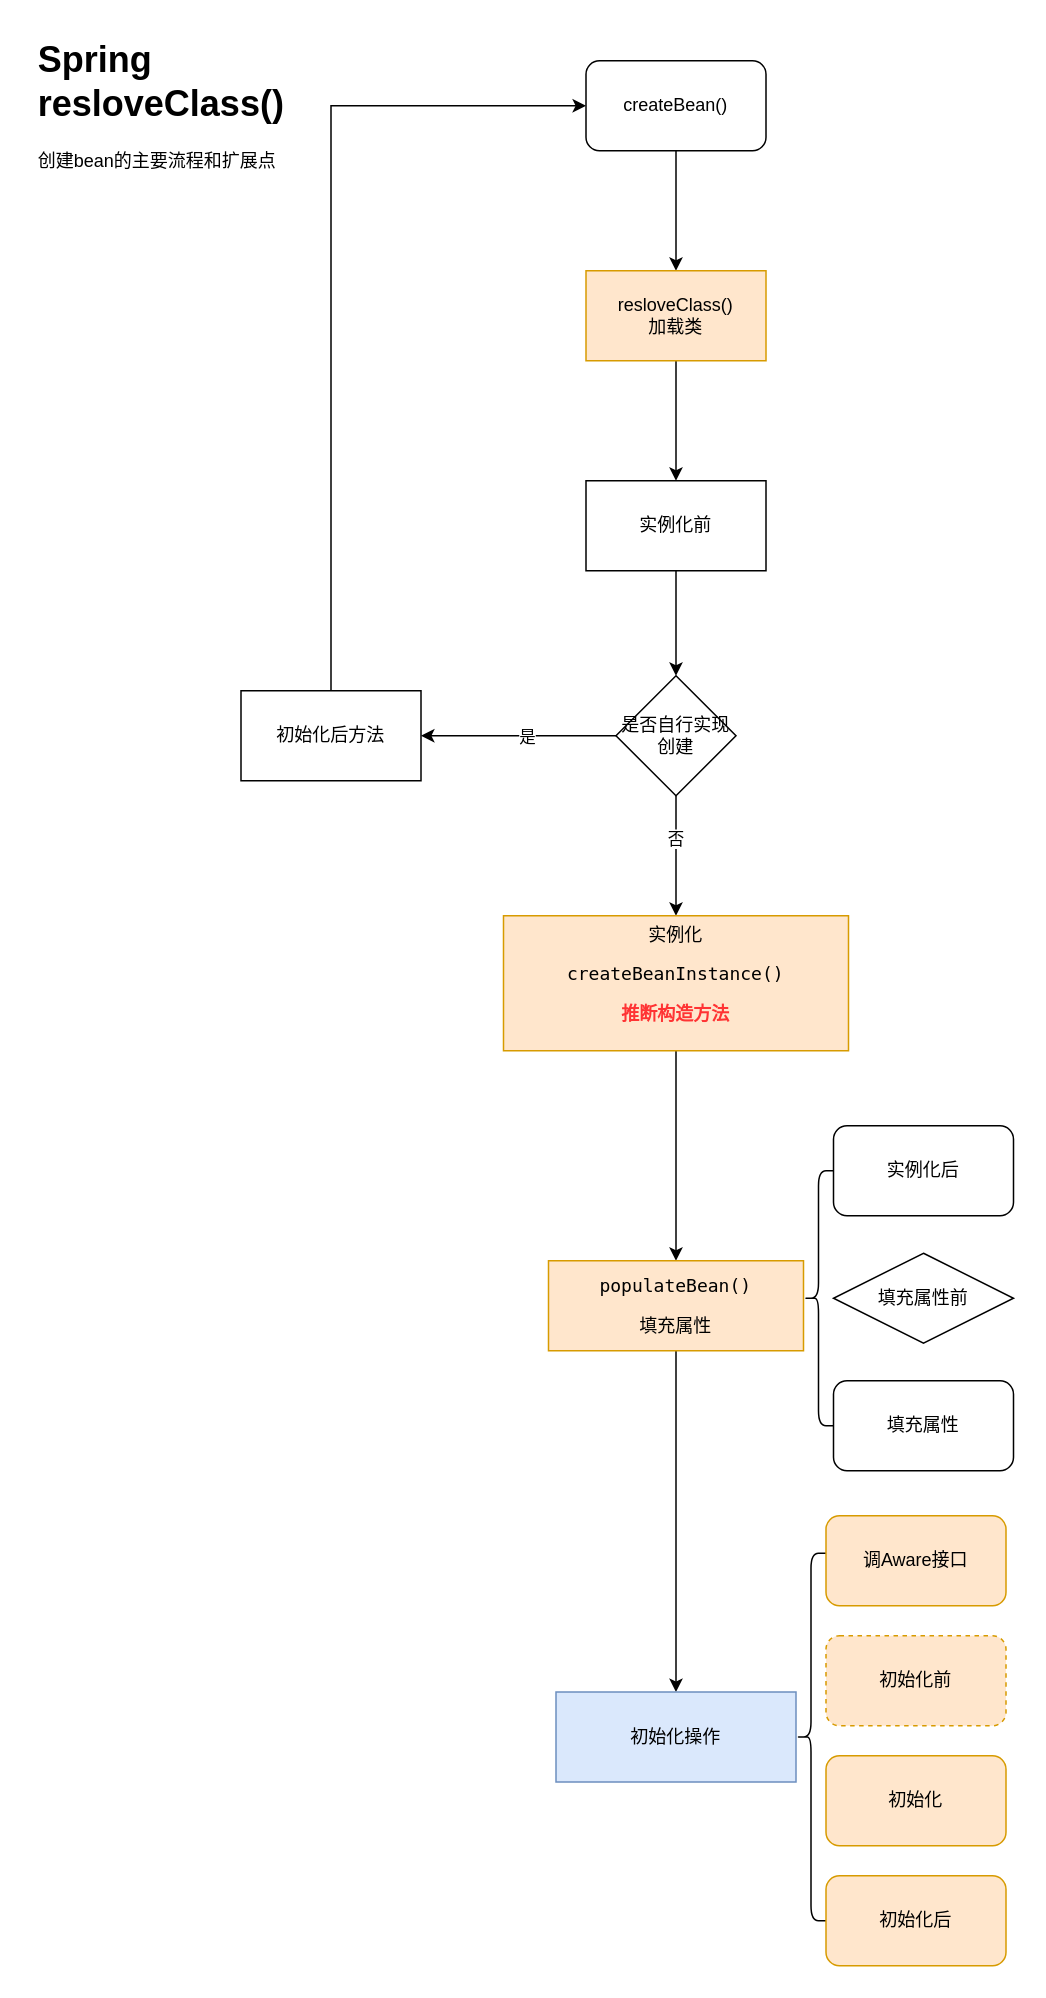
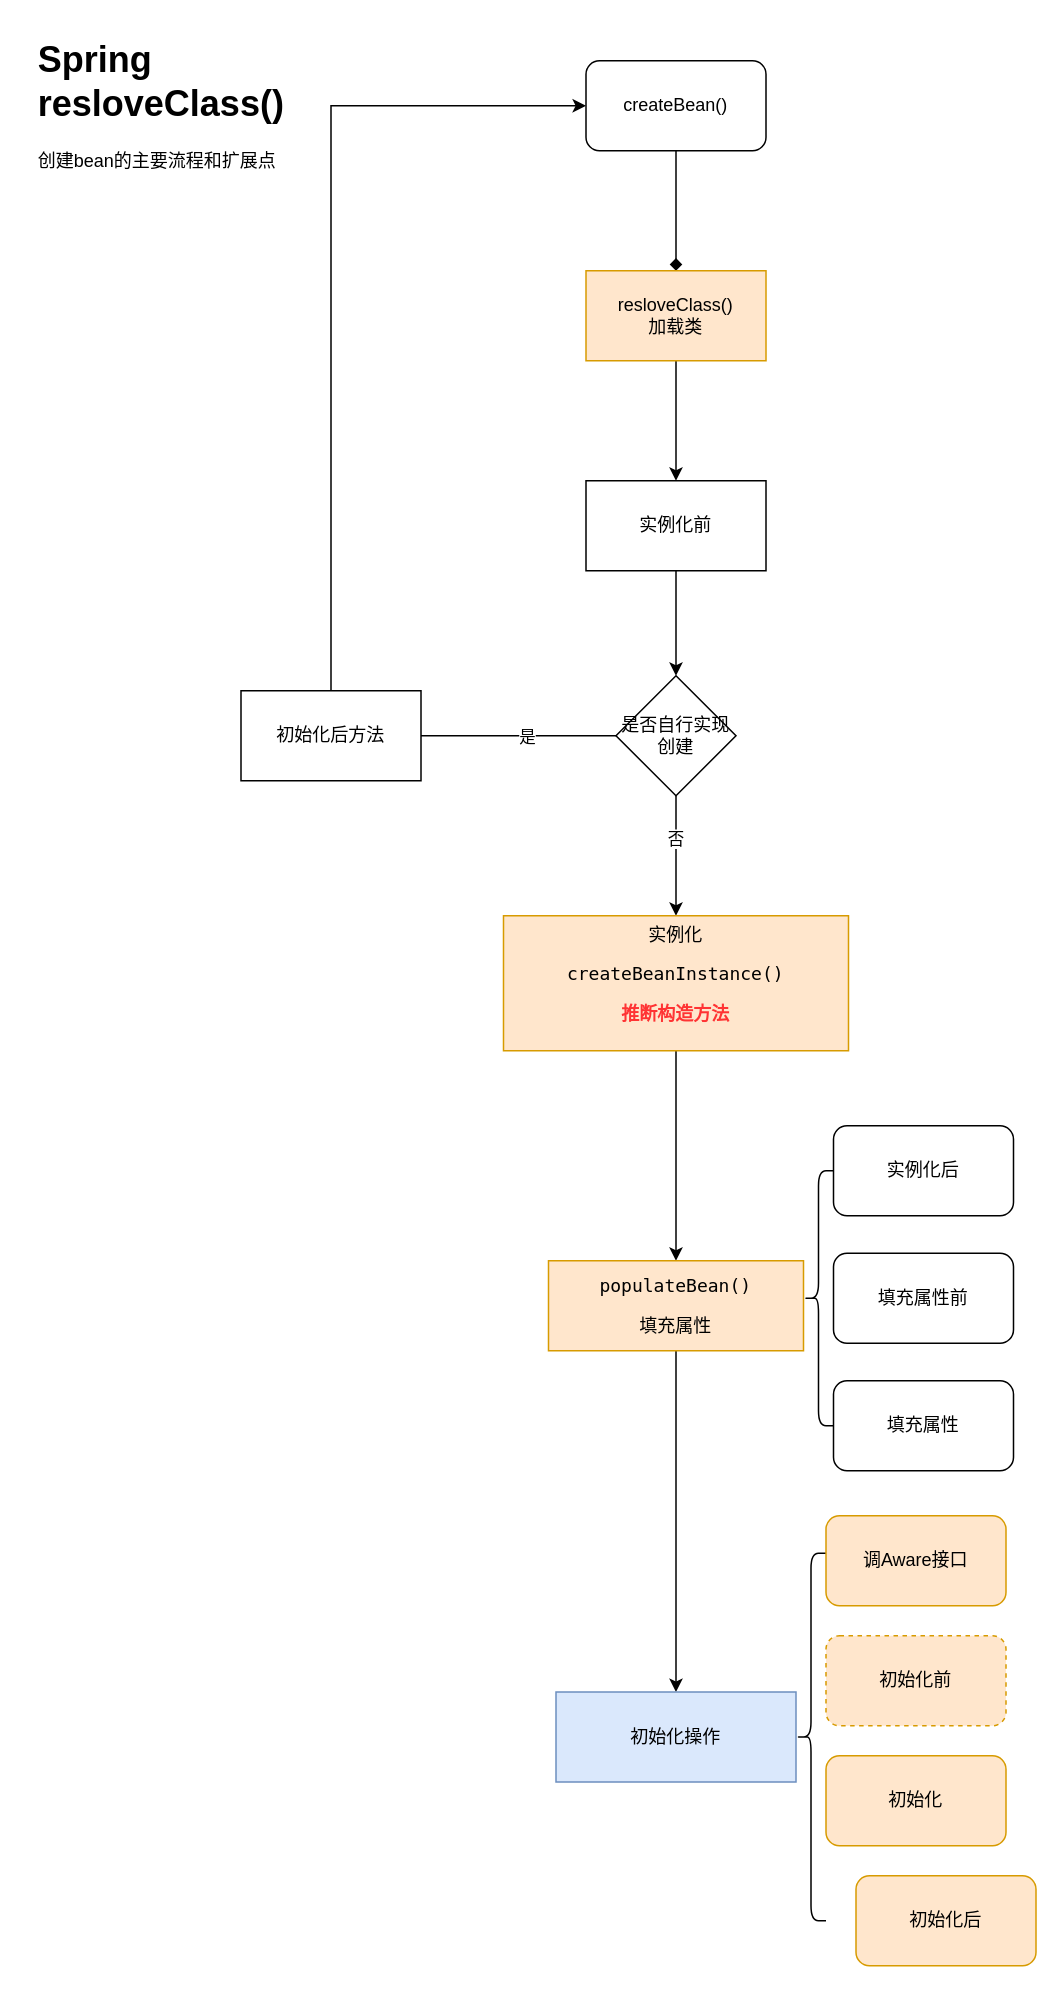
  <mxCell id="0" />
  <mxCell id="1" parent="0" />
  <mxCell id="2" value="&lt;h1&gt;Spring resloveClass()&lt;/h1&gt;&lt;div&gt;创建bean的主要流程和扩展点&lt;/div&gt;" style="text;html=1;strokeColor=none;fillColor=none;spacing=5;spacingTop=-20;whiteSpace=wrap;overflow=hidden;rounded=0;" parent="1" vertex="1"><mxGeometry x="20" y="20" width="190" height="120" as="geometry" /></mxCell>
- <mxCell id="3" style="edgeStyle=orthogonalEdgeStyle;rounded=0;orthogonalLoop=1;jettySize=auto;html=1;exitX=0.5;exitY=1;exitDx=0;exitDy=0;entryX=0.5;entryY=0;entryDx=0;entryDy=0;" parent="1" source="4" target="6" edge="1"><mxGeometry relative="1" as="geometry" /></mxCell>
+ <mxCell id="3" style="edgeStyle=orthogonalEdgeStyle;rounded=0;orthogonalLoop=1;jettySize=auto;html=1;exitX=0.5;exitY=1;exitDx=0;exitDy=0;entryX=0.5;entryY=0;entryDx=0;entryDy=0;endArrow=diamond;" parent="1" source="4" target="6" edge="1"><mxGeometry relative="1" as="geometry" /></mxCell>
  <mxCell id="4" value="createBean()" style="rounded=1;whiteSpace=wrap;html=1;" parent="1" vertex="1"><mxGeometry x="390" y="40" width="120" height="60" as="geometry" /></mxCell>
  <mxCell id="5" value="" style="edgeStyle=orthogonalEdgeStyle;rounded=0;orthogonalLoop=1;jettySize=auto;html=1;" parent="1" source="6" target="8" edge="1"><mxGeometry relative="1" as="geometry" /></mxCell>
  <mxCell id="6" value="resloveClass()&lt;br&gt;加载类" style="rounded=0;whiteSpace=wrap;html=1;fillColor=#ffe6cc;strokeColor=#d79b00;" parent="1" vertex="1"><mxGeometry x="390" y="180" width="120" height="60" as="geometry" /></mxCell>
  <mxCell id="7" value="" style="edgeStyle=orthogonalEdgeStyle;rounded=0;orthogonalLoop=1;jettySize=auto;html=1;" parent="1" source="8" target="13" edge="1"><mxGeometry relative="1" as="geometry" /></mxCell>
  <mxCell id="8" value="实例化前" style="whiteSpace=wrap;html=1;rounded=0;" parent="1" vertex="1"><mxGeometry x="390" y="320" width="120" height="60" as="geometry" /></mxCell>
  <mxCell id="9" value="" style="edgeStyle=orthogonalEdgeStyle;rounded=0;orthogonalLoop=1;jettySize=auto;html=1;" parent="1" source="13" target="15" edge="1"><mxGeometry relative="1" as="geometry" /></mxCell>
  <mxCell id="10" value="否" style="edgeLabel;html=1;align=center;verticalAlign=middle;resizable=0;points=[];" parent="9" vertex="1" connectable="0"><mxGeometry x="-0.289" y="-1" relative="1" as="geometry"><mxPoint as="offset" /></mxGeometry></mxCell>
- <mxCell id="11" value="" style="edgeStyle=orthogonalEdgeStyle;rounded=0;orthogonalLoop=1;jettySize=auto;html=1;" parent="1" source="13" target="17" edge="1"><mxGeometry relative="1" as="geometry" /></mxCell>
+ <mxCell id="11" value="" style="edgeStyle=orthogonalEdgeStyle;rounded=0;orthogonalLoop=1;jettySize=auto;html=1;endArrow=none;" parent="1" source="13" target="17" edge="1"><mxGeometry relative="1" as="geometry" /></mxCell>
  <mxCell id="12" value="是" style="edgeLabel;html=1;align=center;verticalAlign=middle;resizable=0;points=[];" parent="11" vertex="1" connectable="0"><mxGeometry x="0.233" y="3" relative="1" as="geometry"><mxPoint x="20" y="-3" as="offset" /></mxGeometry></mxCell>
  <mxCell id="13" value="是否自行实现创建" style="rhombus;whiteSpace=wrap;html=1;rounded=0;" parent="1" vertex="1"><mxGeometry x="410" y="450" width="80" height="80" as="geometry" /></mxCell>
  <mxCell id="14" value="" style="edgeStyle=orthogonalEdgeStyle;rounded=0;orthogonalLoop=1;jettySize=auto;html=1;" parent="1" source="15" target="19" edge="1"><mxGeometry relative="1" as="geometry" /></mxCell>
  <mxCell id="15" value="实例化&lt;br&gt;&lt;pre&gt;createBeanInstance()&lt;/pre&gt;&lt;pre&gt;&lt;b&gt;&lt;font color=&quot;#ff3333&quot;&gt;推断构造方法&lt;/font&gt;&lt;/b&gt;&lt;/pre&gt;" style="whiteSpace=wrap;html=1;rounded=0;fillColor=#ffe6cc;strokeColor=#d79b00;" parent="1" vertex="1"><mxGeometry x="335" y="610" width="230" height="90" as="geometry" /></mxCell>
  <mxCell id="16" style="edgeStyle=orthogonalEdgeStyle;rounded=0;orthogonalLoop=1;jettySize=auto;html=1;exitX=0.5;exitY=0;exitDx=0;exitDy=0;entryX=0;entryY=0.5;entryDx=0;entryDy=0;" parent="1" source="17" target="4" edge="1"><mxGeometry relative="1" as="geometry" /></mxCell>
  <mxCell id="17" value="初始化后方法" style="whiteSpace=wrap;html=1;rounded=0;" parent="1" vertex="1"><mxGeometry x="160" y="460" width="120" height="60" as="geometry" /></mxCell>
  <mxCell id="18" value="" style="edgeStyle=orthogonalEdgeStyle;rounded=0;orthogonalLoop=1;jettySize=auto;html=1;" parent="1" source="19" target="24" edge="1"><mxGeometry relative="1" as="geometry" /></mxCell>
  <mxCell id="19" value="&lt;pre&gt;populateBean()&lt;/pre&gt;&lt;pre&gt;填充属性&lt;/pre&gt;" style="whiteSpace=wrap;html=1;rounded=0;fillColor=#ffe6cc;strokeColor=#d79b00;" parent="1" vertex="1"><mxGeometry x="365" y="840" width="170" height="60" as="geometry" /></mxCell>
  <mxCell id="20" value="" style="shape=curlyBracket;whiteSpace=wrap;html=1;rounded=1;size=0.5;" parent="1" vertex="1"><mxGeometry x="535" y="780" width="20" height="170" as="geometry" /></mxCell>
  <mxCell id="21" value="实例化后" style="rounded=1;whiteSpace=wrap;html=1;" parent="1" vertex="1"><mxGeometry x="555" y="750" width="120" height="60" as="geometry" /></mxCell>
- <mxCell id="22" value="填充属性前" style="rhombus;whiteSpace=wrap;html=1;" parent="1" vertex="1"><mxGeometry x="555" y="835" width="120" height="60" as="geometry" /></mxCell>
+ <mxCell id="22" value="填充属性前" style="rounded=1;whiteSpace=wrap;html=1;" parent="1" vertex="1"><mxGeometry x="555" y="835" width="120" height="60" as="geometry" /></mxCell>
  <mxCell id="23" value="填充属性" style="rounded=1;whiteSpace=wrap;html=1;" parent="1" vertex="1"><mxGeometry x="555" y="920" width="120" height="60" as="geometry" /></mxCell>
  <mxCell id="24" value="初始化操作" style="whiteSpace=wrap;html=1;rounded=0;fillColor=#dae8fc;strokeColor=#6c8ebf;" parent="1" vertex="1"><mxGeometry x="370" y="1127.5" width="160" height="60" as="geometry" /></mxCell>
  <mxCell id="25" value="" style="shape=curlyBracket;whiteSpace=wrap;html=1;rounded=1;size=0.5;" parent="1" vertex="1"><mxGeometry x="530" y="1035" width="20" height="245" as="geometry" /></mxCell>
  <mxCell id="26" value="调Aware接口" style="rounded=1;whiteSpace=wrap;html=1;fillColor=#ffe6cc;strokeColor=#d79b00;" parent="1" vertex="1"><mxGeometry x="550" y="1010" width="120" height="60" as="geometry" /></mxCell>
  <mxCell id="27" value="初始化前" style="rounded=1;whiteSpace=wrap;html=1;fillColor=#ffe6cc;strokeColor=#d79b00;dashed=1;" parent="1" vertex="1"><mxGeometry x="550" y="1090" width="120" height="60" as="geometry" /></mxCell>
  <mxCell id="28" value="初始化" style="rounded=1;whiteSpace=wrap;html=1;fillColor=#ffe6cc;strokeColor=#d79b00;" parent="1" vertex="1"><mxGeometry x="550" y="1170" width="120" height="60" as="geometry" /></mxCell>
- <mxCell id="29" value="初始化后" style="rounded=1;whiteSpace=wrap;html=1;fillColor=#ffe6cc;strokeColor=#d79b00;" parent="1" vertex="1"><mxGeometry x="550" y="1250" width="120" height="60" as="geometry" /></mxCell>
+ <mxCell id="29" value="初始化后" style="rounded=1;whiteSpace=wrap;html=1;fillColor=#ffe6cc;strokeColor=#d79b00;" parent="1" vertex="1"><mxGeometry x="570" y="1250" width="120" height="60" as="geometry" /></mxCell>
